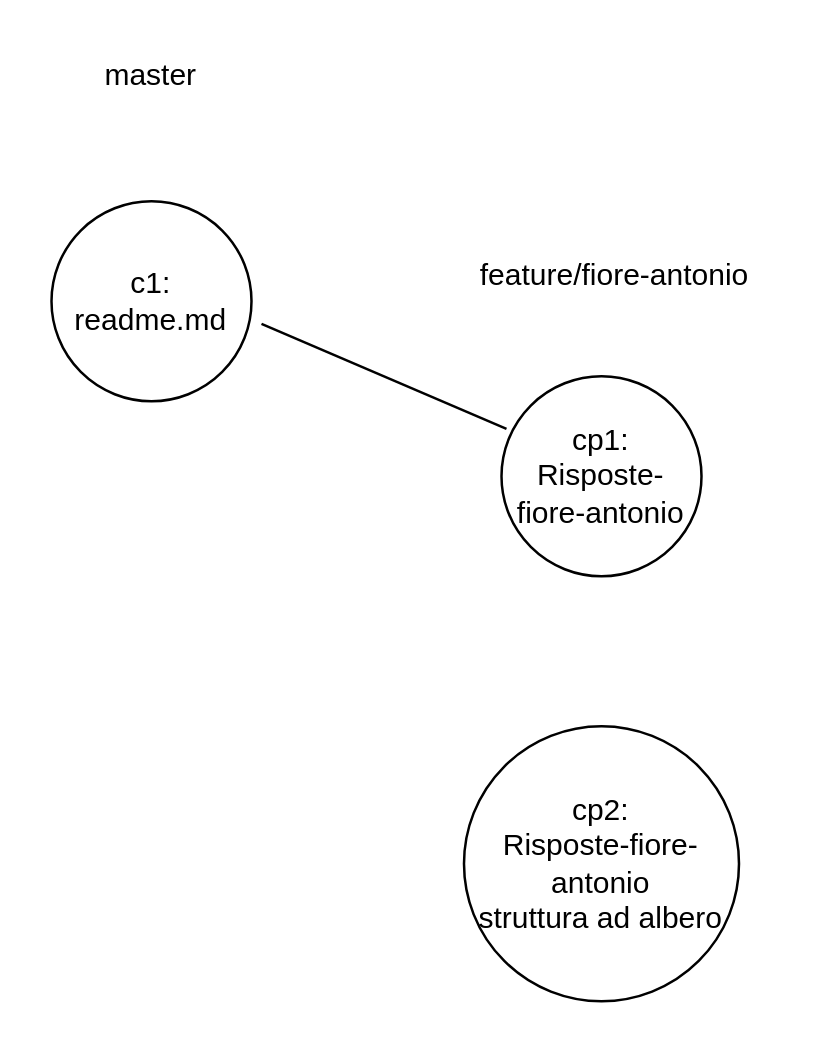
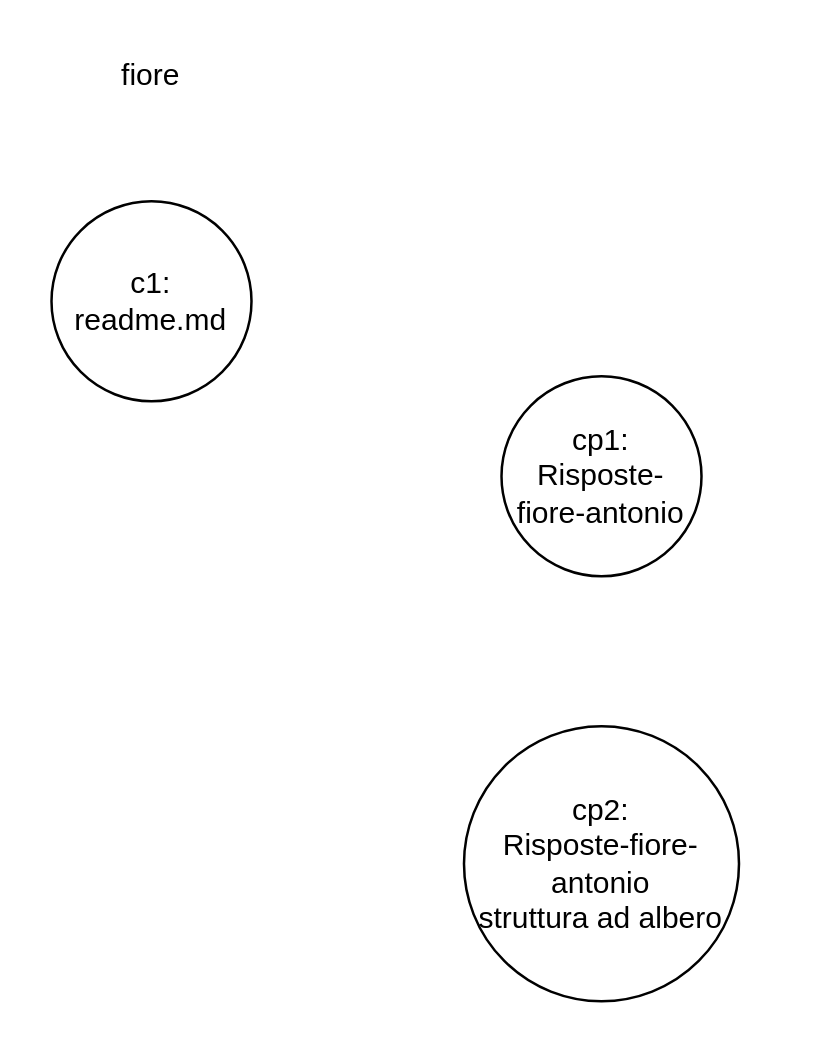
  <mxCell id="0" />
  <mxCell id="1" parent="0" />
  <mxCell id="2" value="c1:&lt;br&gt;readme.md" style="ellipse;whiteSpace=wrap;html=1;aspect=fixed;" vertex="1" parent="1"><mxGeometry x="20" y="80" width="80" height="80" as="geometry" /></mxCell>
  <mxCell id="3" value="cp1:&lt;br&gt;Risposte-fiore-antonio" style="ellipse;whiteSpace=wrap;html=1;aspect=fixed;" vertex="1" parent="1"><mxGeometry x="200" y="150" width="80" height="80" as="geometry" /></mxCell>
  <mxCell id="4" value="cp2:&lt;br&gt;Risposte-fiore-antonio&lt;br&gt;struttura ad albero" style="ellipse;whiteSpace=wrap;html=1;aspect=fixed;" vertex="1" parent="1"><mxGeometry x="185" y="290" width="110" height="110" as="geometry" /></mxCell>
- <mxCell id="5" value="master" style="text;html=1;strokeColor=none;fillColor=none;align=center;verticalAlign=middle;whiteSpace=wrap;rounded=0;" vertex="1" parent="1"><mxGeometry x="40" y="20" width="40" height="20" as="geometry" /></mxCell>
- <mxCell id="6" value="" style="endArrow=none;html=1;exitX=1.05;exitY=0.613;exitDx=0;exitDy=0;exitPerimeter=0;entryX=0.025;entryY=0.263;entryDx=0;entryDy=0;entryPerimeter=0;" edge="1" parent="1" source="2" target="3"><mxGeometry width="50" height="50" relative="1" as="geometry"><mxPoint x="240" y="300" as="sourcePoint" /><mxPoint x="290" y="250" as="targetPoint" /></mxGeometry></mxCell>
- <mxCell id="7" value="feature/fiore-antonio&lt;br&gt;" style="text;html=1;align=center;verticalAlign=middle;resizable=0;points=[];autosize=1;" vertex="1" parent="1"><mxGeometry x="185" y="100" width="120" height="20" as="geometry" /></mxCell>
+ <mxCell id="5" value="fiore" style="text;html=1;strokeColor=none;fillColor=none;align=center;verticalAlign=middle;whiteSpace=wrap;rounded=0;" vertex="1" parent="1"><mxGeometry x="40" y="20" width="40" height="20" as="geometry" /></mxCell>
